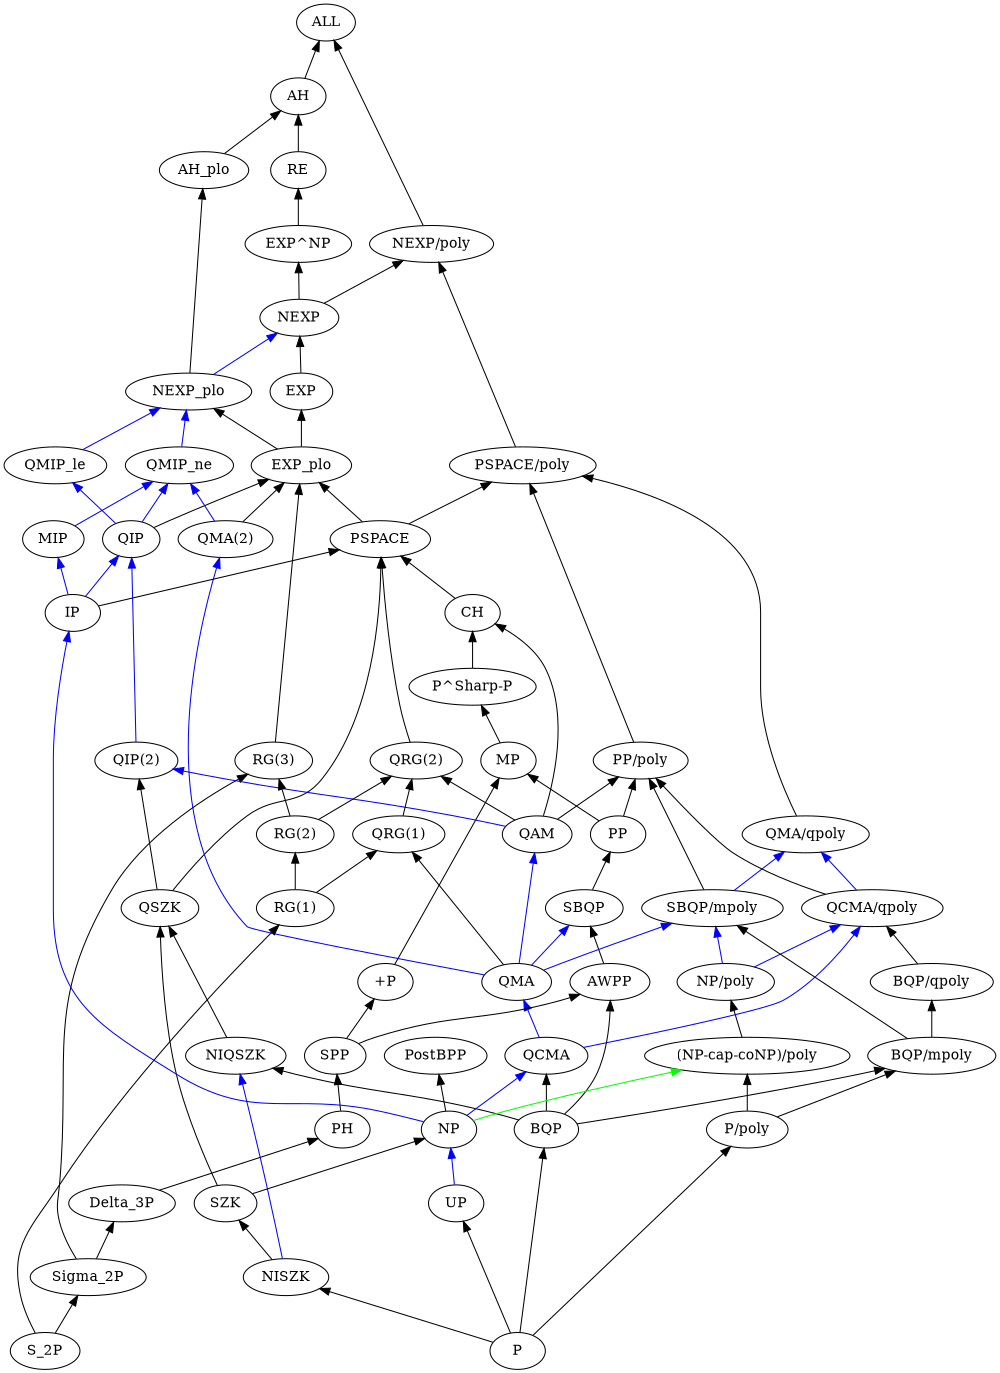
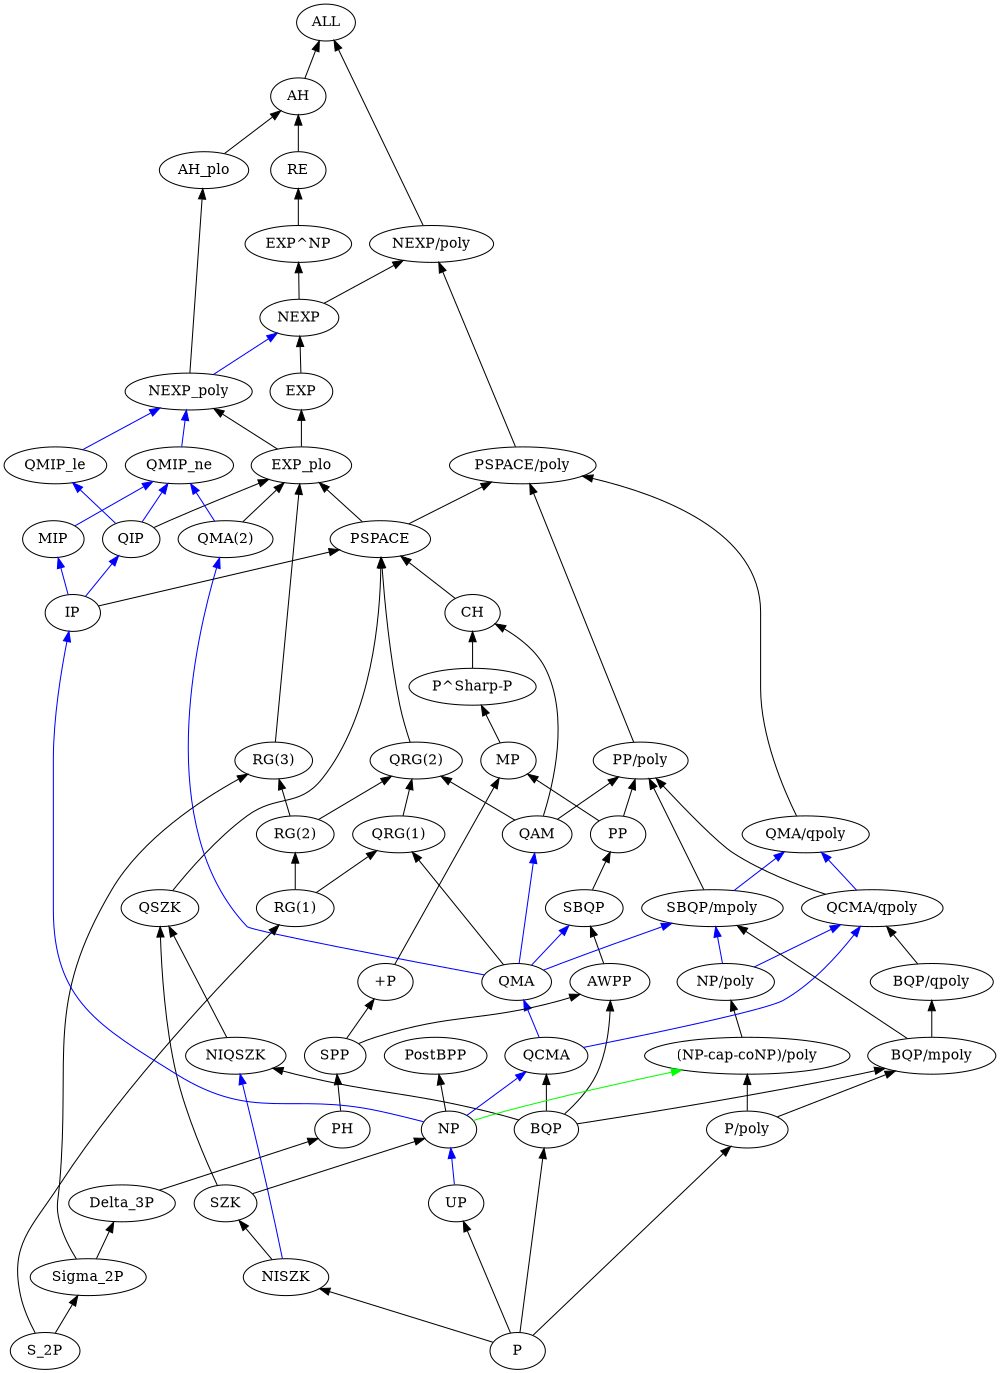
  digraph {
    bgcolor=white
    rankdir=BT
    node [color=black fontcolor=black]
    edge [color=black]
    n1 [label="(NP-cap-coNP)/poly"]
    n2 [label="NP/poly"]
    n3 [label="SBQP/mpoly"]
    n4 [label="QCMA/qpoly"]
    n5 [label="+P"]
    n6 [label=MP]
    n7 [label="P^Sharp-P"]
    n8 [label=AH]
    n9 [label=ALL]
    n10 [label=AH_plo]
    n11 [label=AWPP]
    n12 [label=SBQP]
    n13 [label=PP]
    n14 [label=BQP]
    n15 [label="BQP/mpoly"]
    n16 [label=NIQSZK]
    n17 [label=QCMA]
    n18 [label="BQP/qpoly"]
    n19 [label=QSZK]
    n20 [label=QMA]
    n21 [label="PP/poly"]
    n22 [label="QMA/qpoly"]
    n23 [label=CH]
    n24 [label=PSPACE]
    n25 [label=EXP_plo]
    n26 [label="PSPACE/poly"]
    n27 [label=S_2P]
    n28 [label="RG(1)"]
    n29 [label=Sigma_2P]
    n30 [label=Delta_3P]
    n31 [label=PH]
    n32 [label=SPP]
    n33 [label=EXP]
    n34 [label=NEXP]
    n35 [label="EXP^NP"]
    n36 [label="NEXP/poly"]
    n37 [label=RE]
-   n38 [label=NEXP_plo]
+   n38 [label=NEXP_poly]
    n39 [label=IP]
    n40 [label=MIP]
    n41 [label=QIP]
    n42 [label=QMIP_ne]
    n43 [label=QMIP_le]
-   n44 [label="QIP(2)"]
    n45 [label=NISZK]
    n46 [label=SZK]
    n47 [label=NP]
    n48 [label=PostBPP]
    n49 [label=P]
    n50 [label="P/poly"]
    n51 [label=UP]
    n52 [label=QAM]
    n53 [label="QRG(2)"]
    n54 [label="QMA(2)"]
    n55 [label="QRG(1)"]
    n56 [label="RG(2)"]
    n57 [label="RG(3)"]
    n1 -> n2
    n2 -> n3 [color=blue]
    n2 -> n4 [color=blue]
    n3 -> n21
    n3 -> n22 [color=blue]
    n4 -> n21
    n4 -> n22 [color=blue]
    n5 -> n6
    n6 -> n7
    n7 -> n23
    n8 -> n9
    n10 -> n8
    n11 -> n12
    n12 -> n13
    n13 -> n6
    n13 -> n21
    n14 -> n11
    n14 -> n15
    n14 -> n16
    n14 -> n17
    n15 -> n3
    n15 -> n18
    n16 -> n19
    n17 -> n4 [color=blue]
    n17 -> n20 [color=blue]
    n18 -> n4
    n19 -> n24
-   n19 -> n44
    n20 -> n3 [color=blue]
    n20 -> n12 [color=blue]
    n20 -> n52 [color=blue]
    n20 -> n54 [color=blue]
    n20 -> n55
    n21 -> n26
    n22 -> n26
    n23 -> n24
    n24 -> n25
    n24 -> n26
    n25 -> n33
    n25 -> n38
    n26 -> n36
    n27 -> n28
    n27 -> n29
    n28 -> n55
    n28 -> n56
    n29 -> n30
    n29 -> n57
    n30 -> n31
    n31 -> n32
    n32 -> n5
    n32 -> n11
    n33 -> n34
    n34 -> n35
    n34 -> n36
    n35 -> n37
    n36 -> n9
    n37 -> n8
    n38 -> n10
    n38 -> n34 [color=blue]
    n39 -> n24
    n39 -> n40 [color=blue]
    n39 -> n41 [color=blue]
    n40 -> n42 [color=blue]
    n41 -> n25
    n41 -> n42 [color=blue]
    n41 -> n43 [color=blue]
    n42 -> n38 [color=blue]
    n43 -> n38 [color=blue]
-   n44 -> n41 [color=blue]
    n45 -> n16 [color=blue]
    n45 -> n46
    n46 -> n19
    n46 -> n47
    n47 -> n1 [color=green]
    n47 -> n17 [color=blue]
    n47 -> n39 [color=blue]
    n47 -> n48
    n49 -> n14
    n49 -> n45
    n49 -> n50
    n49 -> n51
    n50 -> n1
    n50 -> n15
    n51 -> n47 [color=blue]
    n52 -> n21
    n52 -> n23
-   n52 -> n44 [color=blue]
    n52 -> n53
    n53 -> n24
    n54 -> n25
    n54 -> n42 [color=blue]
    n55 -> n53
    n56 -> n53
    n56 -> n57
    n57 -> n25
  }
